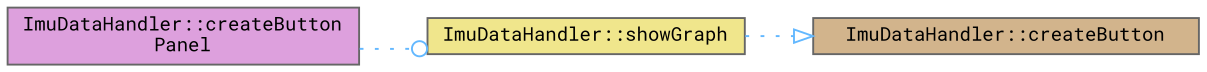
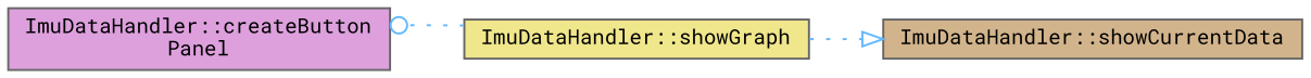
  digraph {
    fontname="Roboto Mono"
    rankdir=LR
    node [color=grey40 fontname="Roboto Mono" fontsize=10 shape=box style=filled]
    edge [color=steelblue1 fontname="Roboto Mono" fontsize=10 labelfontname=Helvetica labelfontsize=10 style=dotted]
    n1 [color=gray40 fillcolor=plum fontcolor=black height=0.2 label="ImuDataHandler::createButton\lPanel" width=0.4]
    n2 [fillcolor=khaki height=0.2 label="ImuDataHandler::showGraph" width=0.4]
-   n3 [fillcolor=tan height=0.2 label="ImuDataHandler::createButton" width=0.4]
-   n1 -> n2 [arrowhead=odot]
+   n3 [fillcolor=tan height=0.2 label="ImuDataHandler::showCurrentData" width=0.4]
+   n2 -> n1 [arrowhead=odot]
    n2 -> n3 [arrowhead=onormal]
  }
